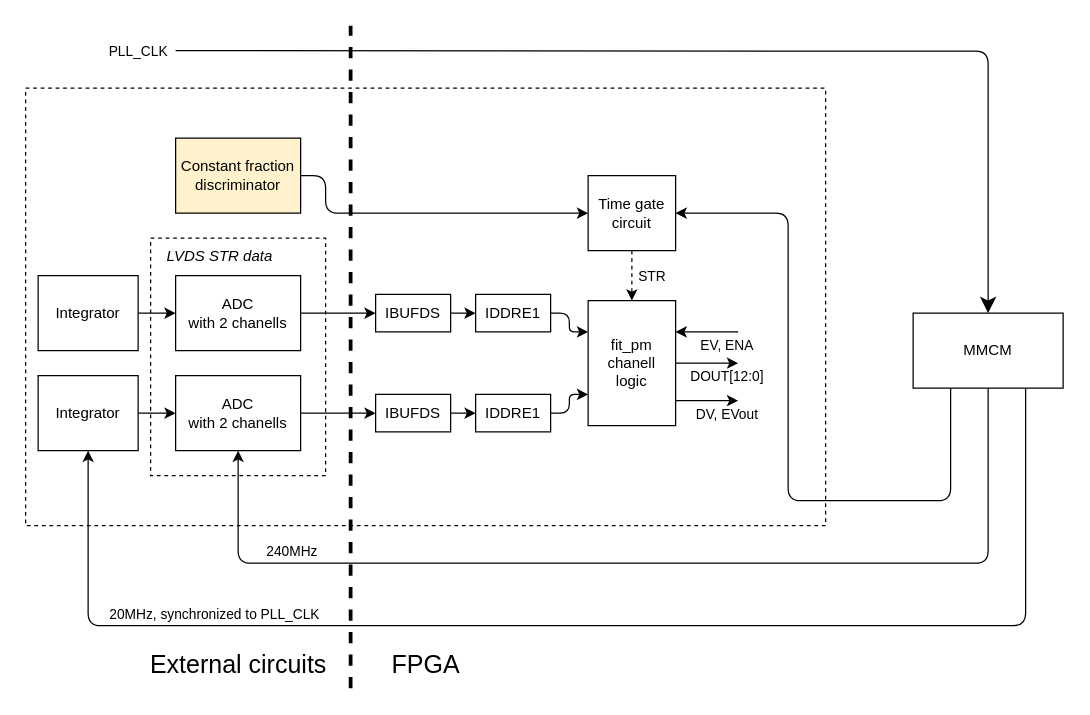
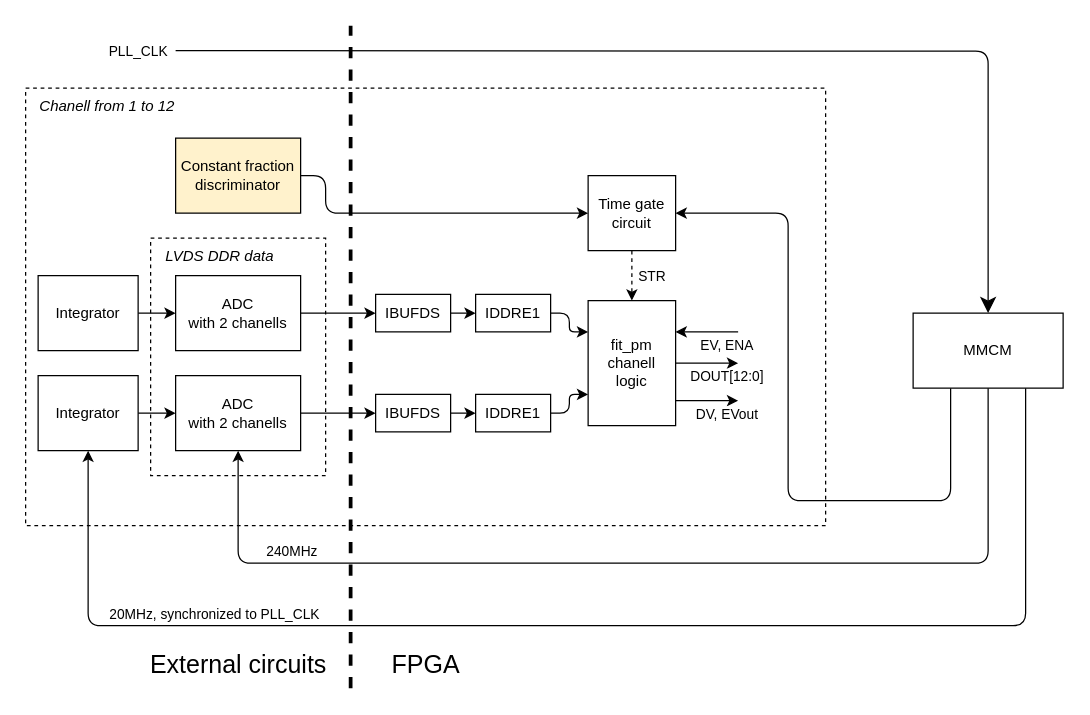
  <mxCell id="0" />
  <mxCell id="1" parent="0" />
  <mxCell id="2" value="" style="rounded=0;whiteSpace=wrap;html=1;dashed=1;" vertex="1" parent="1"><mxGeometry x="20" y="70" width="640" height="350" as="geometry" /></mxCell>
  <mxCell id="3" value="" style="rounded=0;whiteSpace=wrap;html=1;dashed=1;" vertex="1" parent="1"><mxGeometry x="120" y="190" width="140" height="190" as="geometry" /></mxCell>
  <mxCell id="4" style="edgeStyle=orthogonalEdgeStyle;html=1;entryX=0;entryY=0.5;entryDx=0;entryDy=0;" edge="1" parent="1" source="5" target="27"><mxGeometry relative="1" as="geometry" /></mxCell>
  <mxCell id="5" value="ADC&lt;br&gt;with 2 chanells" style="whiteSpace=wrap;html=1;" vertex="1" parent="1"><mxGeometry x="140" y="220" width="100" height="60" as="geometry" /></mxCell>
  <mxCell id="6" style="edgeStyle=none;html=1;entryX=0;entryY=0.5;entryDx=0;entryDy=0;" edge="1" parent="1" source="7" target="5"><mxGeometry relative="1" as="geometry" /></mxCell>
  <mxCell id="7" value="Integrator" style="whiteSpace=wrap;html=1;" vertex="1" parent="1"><mxGeometry x="30" y="220" width="80" height="60" as="geometry" /></mxCell>
  <mxCell id="8" style="edgeStyle=orthogonalEdgeStyle;html=1;entryX=0;entryY=0.5;entryDx=0;entryDy=0;" edge="1" parent="1" source="9" target="31"><mxGeometry relative="1" as="geometry" /></mxCell>
  <mxCell id="9" value="ADC&lt;br&gt;with 2 chanells" style="whiteSpace=wrap;html=1;" vertex="1" parent="1"><mxGeometry x="140" y="300" width="100" height="60" as="geometry" /></mxCell>
  <mxCell id="10" style="edgeStyle=none;html=1;entryX=0;entryY=0.5;entryDx=0;entryDy=0;" edge="1" parent="1" source="11" target="9"><mxGeometry relative="1" as="geometry" /></mxCell>
  <mxCell id="11" value="Integrator" style="whiteSpace=wrap;html=1;" vertex="1" parent="1"><mxGeometry x="30" y="300" width="80" height="60" as="geometry" /></mxCell>
  <mxCell id="12" style="edgeStyle=orthogonalEdgeStyle;html=1;" edge="1" parent="1" source="16"><mxGeometry relative="1" as="geometry"><mxPoint x="590" y="290" as="targetPoint" /><Array as="points"><mxPoint x="570" y="290" /><mxPoint x="570" y="290" /></Array></mxGeometry></mxCell>
  <mxCell id="13" value="DOUT[12:0]" style="edgeLabel;html=1;align=center;verticalAlign=middle;resizable=0;points=[];" vertex="1" connectable="0" parent="12"><mxGeometry x="0.451" y="1" relative="1" as="geometry"><mxPoint x="4" y="11" as="offset" /></mxGeometry></mxCell>
  <mxCell id="14" style="edgeStyle=orthogonalEdgeStyle;html=1;" edge="1" parent="1" source="16"><mxGeometry relative="1" as="geometry"><mxPoint x="590" y="320" as="targetPoint" /><Array as="points"><mxPoint x="560" y="320" /><mxPoint x="560" y="320" /></Array></mxGeometry></mxCell>
  <mxCell id="15" value="DV, EVout" style="edgeLabel;html=1;align=center;verticalAlign=middle;resizable=0;points=[];" vertex="1" connectable="0" parent="14"><mxGeometry x="0.512" relative="1" as="geometry"><mxPoint x="2" y="10" as="offset" /></mxGeometry></mxCell>
  <mxCell id="16" value="fit_pm&lt;br&gt;chanell&lt;br&gt;logic" style="whiteSpace=wrap;html=1;" vertex="1" parent="1"><mxGeometry x="470" y="240" width="70" height="100" as="geometry" /></mxCell>
- <mxCell id="17" value="&lt;i&gt;LVDS STR data&lt;/i&gt;" style="text;html=1;align=center;verticalAlign=middle;resizable=0;points=[];autosize=1;strokeColor=none;fillColor=none;" vertex="1" parent="1"><mxGeometry x="120" y="190" width="110" height="30" as="geometry" /></mxCell>
+ <mxCell id="17" value="&lt;i&gt;LVDS DDR data&lt;/i&gt;" style="text;html=1;align=center;verticalAlign=middle;resizable=0;points=[];autosize=1;strokeColor=none;fillColor=none;" vertex="1" parent="1"><mxGeometry x="120" y="190" width="110" height="30" as="geometry" /></mxCell>
  <mxCell id="18" value="" style="endArrow=classic;html=1;entryX=1;entryY=0.25;entryDx=0;entryDy=0;" edge="1" parent="1" target="16"><mxGeometry width="50" height="50" relative="1" as="geometry"><mxPoint x="590" y="265" as="sourcePoint" /><mxPoint x="550" y="220" as="targetPoint" /></mxGeometry></mxCell>
  <mxCell id="19" value="EV, ENA" style="edgeLabel;html=1;align=center;verticalAlign=middle;resizable=0;points=[];" vertex="1" connectable="0" parent="18"><mxGeometry x="-0.364" y="-1" relative="1" as="geometry"><mxPoint x="6" y="11" as="offset" /></mxGeometry></mxCell>
  <mxCell id="20" style="edgeStyle=orthogonalEdgeStyle;html=1;entryX=0.5;entryY=1;entryDx=0;entryDy=0;" edge="1" parent="1" source="25" target="9"><mxGeometry relative="1" as="geometry"><Array as="points"><mxPoint x="790" y="450" /><mxPoint x="190" y="450" /></Array></mxGeometry></mxCell>
  <mxCell id="21" value="240MHz" style="edgeLabel;html=1;align=center;verticalAlign=middle;resizable=0;points=[];" vertex="1" connectable="0" parent="20"><mxGeometry x="0.546" relative="1" as="geometry"><mxPoint x="-56" y="-10" as="offset" /></mxGeometry></mxCell>
  <mxCell id="22" style="edgeStyle=orthogonalEdgeStyle;html=1;entryX=0.5;entryY=1;entryDx=0;entryDy=0;" edge="1" parent="1" source="25" target="11"><mxGeometry relative="1" as="geometry"><Array as="points"><mxPoint x="820" y="500" /><mxPoint x="70" y="500" /><mxPoint x="70" y="360" /></Array></mxGeometry></mxCell>
  <mxCell id="23" value="20MHz, synchronized to PLL_CLK" style="edgeLabel;html=1;align=center;verticalAlign=middle;resizable=0;points=[];" vertex="1" connectable="0" parent="22"><mxGeometry x="0.661" y="-2" relative="1" as="geometry"><mxPoint x="57" y="-8" as="offset" /></mxGeometry></mxCell>
  <mxCell id="24" style="edgeStyle=orthogonalEdgeStyle;html=1;entryX=1;entryY=0.5;entryDx=0;entryDy=0;" edge="1" parent="1" source="25" target="37"><mxGeometry relative="1" as="geometry"><Array as="points"><mxPoint x="760" y="400" /><mxPoint x="630" y="400" /><mxPoint x="630" y="170" /></Array></mxGeometry></mxCell>
  <mxCell id="25" value="MMCM" style="whiteSpace=wrap;html=1;" vertex="1" parent="1"><mxGeometry x="730" y="250" width="120" height="60" as="geometry" /></mxCell>
  <mxCell id="26" style="edgeStyle=orthogonalEdgeStyle;html=1;entryX=0;entryY=0.5;entryDx=0;entryDy=0;" edge="1" parent="1" source="27" target="30"><mxGeometry relative="1" as="geometry" /></mxCell>
  <mxCell id="27" value="IBUFDS" style="whiteSpace=wrap;html=1;" vertex="1" parent="1"><mxGeometry x="300" y="235" width="60" height="30" as="geometry" /></mxCell>
  <mxCell id="28" style="edgeStyle=orthogonalEdgeStyle;html=1;entryX=0;entryY=0.25;entryDx=0;entryDy=0;" edge="1" parent="1" source="30" target="16"><mxGeometry relative="1" as="geometry" /></mxCell>
  <mxCell id="29" style="edgeStyle=orthogonalEdgeStyle;html=1;entryX=0;entryY=0.5;entryDx=0;entryDy=0;" edge="1" parent="1" source="31" target="33"><mxGeometry relative="1" as="geometry" /></mxCell>
  <mxCell id="30" value="IDDRE1" style="whiteSpace=wrap;html=1;" vertex="1" parent="1"><mxGeometry x="380" y="235" width="60" height="30" as="geometry" /></mxCell>
  <mxCell id="31" value="IBUFDS" style="whiteSpace=wrap;html=1;" vertex="1" parent="1"><mxGeometry x="300" y="315" width="60" height="30" as="geometry" /></mxCell>
  <mxCell id="32" style="edgeStyle=orthogonalEdgeStyle;html=1;entryX=0;entryY=0.75;entryDx=0;entryDy=0;" edge="1" parent="1" source="33" target="16"><mxGeometry relative="1" as="geometry" /></mxCell>
  <mxCell id="33" value="IDDRE1" style="whiteSpace=wrap;html=1;" vertex="1" parent="1"><mxGeometry x="380" y="315" width="60" height="30" as="geometry" /></mxCell>
+ <mxCell id="34" value="&lt;i&gt;Chanell from 1 to 12&lt;/i&gt;" style="text;html=1;align=center;verticalAlign=middle;resizable=0;points=[];autosize=1;strokeColor=none;fillColor=none;" vertex="1" parent="1"><mxGeometry x="20" y="70" width="130" height="30" as="geometry" /></mxCell>
  <mxCell id="35" style="edgeStyle=orthogonalEdgeStyle;html=1;entryX=0.5;entryY=0;entryDx=0;entryDy=0;dashed=1;" edge="1" parent="1" source="37" target="16"><mxGeometry relative="1" as="geometry"><Array as="points"><mxPoint x="505" y="200" /><mxPoint x="505" y="200" /></Array></mxGeometry></mxCell>
  <mxCell id="36" value="STR" style="edgeLabel;html=1;align=center;verticalAlign=middle;resizable=0;points=[];" vertex="1" connectable="0" parent="35"><mxGeometry x="-0.161" y="3" relative="1" as="geometry"><mxPoint x="12" y="3" as="offset" /></mxGeometry></mxCell>
  <mxCell id="37" value="Time gate circuit" style="whiteSpace=wrap;html=1;" vertex="1" parent="1"><mxGeometry x="470" y="140" width="70" height="60" as="geometry" /></mxCell>
  <mxCell id="38" style="edgeStyle=orthogonalEdgeStyle;html=1;entryX=0;entryY=0.5;entryDx=0;entryDy=0;" edge="1" parent="1" source="39" target="37"><mxGeometry relative="1" as="geometry"><Array as="points"><mxPoint x="260" y="140" /><mxPoint x="260" y="170" /></Array></mxGeometry></mxCell>
  <mxCell id="39" value="Constant fraction discriminator" style="whiteSpace=wrap;html=1;fillColor=#fff2cc;" vertex="1" parent="1"><mxGeometry x="140" y="110" width="100" height="60" as="geometry" /></mxCell>
  <mxCell id="40" value="" style="endArrow=none;dashed=1;html=1;endSize=10;strokeWidth=3;" edge="1" parent="1"><mxGeometry width="50" height="50" relative="1" as="geometry"><mxPoint x="280" y="550" as="sourcePoint" /><mxPoint x="280" y="20" as="targetPoint" /></mxGeometry></mxCell>
  <mxCell id="41" value="&lt;font style=&quot;font-size: 20px;&quot;&gt;FPGA&lt;/font&gt;" style="text;html=1;align=center;verticalAlign=middle;resizable=0;points=[];autosize=1;strokeColor=none;fillColor=none;" vertex="1" parent="1"><mxGeometry x="300" y="510" width="80" height="40" as="geometry" /></mxCell>
  <mxCell id="42" value="&lt;font style=&quot;font-size: 20px;&quot;&gt;External circuits&lt;/font&gt;" style="text;html=1;align=center;verticalAlign=middle;resizable=0;points=[];autosize=1;strokeColor=none;fillColor=none;strokeWidth=1;" vertex="1" parent="1"><mxGeometry x="110" y="510" width="160" height="40" as="geometry" /></mxCell>
  <mxCell id="43" value="" style="endArrow=classic;html=1;strokeWidth=1;endSize=10;entryX=0.5;entryY=0;entryDx=0;entryDy=0;edgeStyle=orthogonalEdgeStyle;" edge="1" parent="1" target="25"><mxGeometry width="50" height="50" relative="1" as="geometry"><mxPoint x="140" y="40" as="sourcePoint" /><mxPoint x="370" y="240" as="targetPoint" /></mxGeometry></mxCell>
  <mxCell id="44" value="PLL_CLK" style="edgeLabel;html=1;align=center;verticalAlign=middle;resizable=0;points=[];" vertex="1" connectable="0" parent="43"><mxGeometry x="-0.367" y="-4" relative="1" as="geometry"><mxPoint x="-302" y="-4" as="offset" /></mxGeometry></mxCell>
